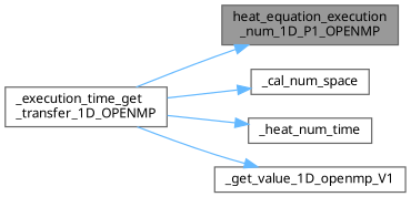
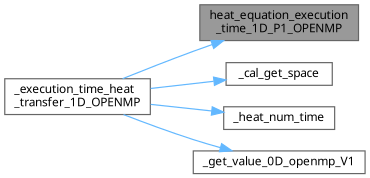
  digraph {
    fontname="Noto Sans"
    rankdir=LR
    node [color=grey40 fillcolor=white fontname="Noto Sans" fontsize=10 shape=box style=filled]
    edge [color=steelblue1 fontname="Noto Sans" fontsize=10 labelfontname=Helvetica labelfontsize=10 style=solid]
-   n1 [color=gray40 fillcolor=grey60 fontcolor=black height=0.2 label="heat_equation_execution\l_num_1D_P1_OPENMP" width=0.4]
-   n2 [height=0.2 label="_execution_time_get\l_transfer_1D_OPENMP" width=0.4]
-   n3 [height=0.2 label=_cal_num_space width=0.4]
+   n1 [color=gray40 fillcolor=grey60 fontcolor=black height=0.2 label="heat_equation_execution\l_time_1D_P1_OPENMP" width=0.4]
+   n2 [height=0.2 label="_execution_time_heat\l_transfer_1D_OPENMP" width=0.4]
+   n3 [height=0.2 label=_cal_get_space width=0.4]
    n4 [height=0.2 label=_heat_num_time width=0.4]
-   n5 [height=0.2 label=_get_value_1D_openmp_V1 width=0.4]
+   n5 [height=0.2 label=_get_value_0D_openmp_V1 width=0.4]
    n2 -> n1
    n2 -> n3
    n2 -> n4
    n2 -> n5
  }
